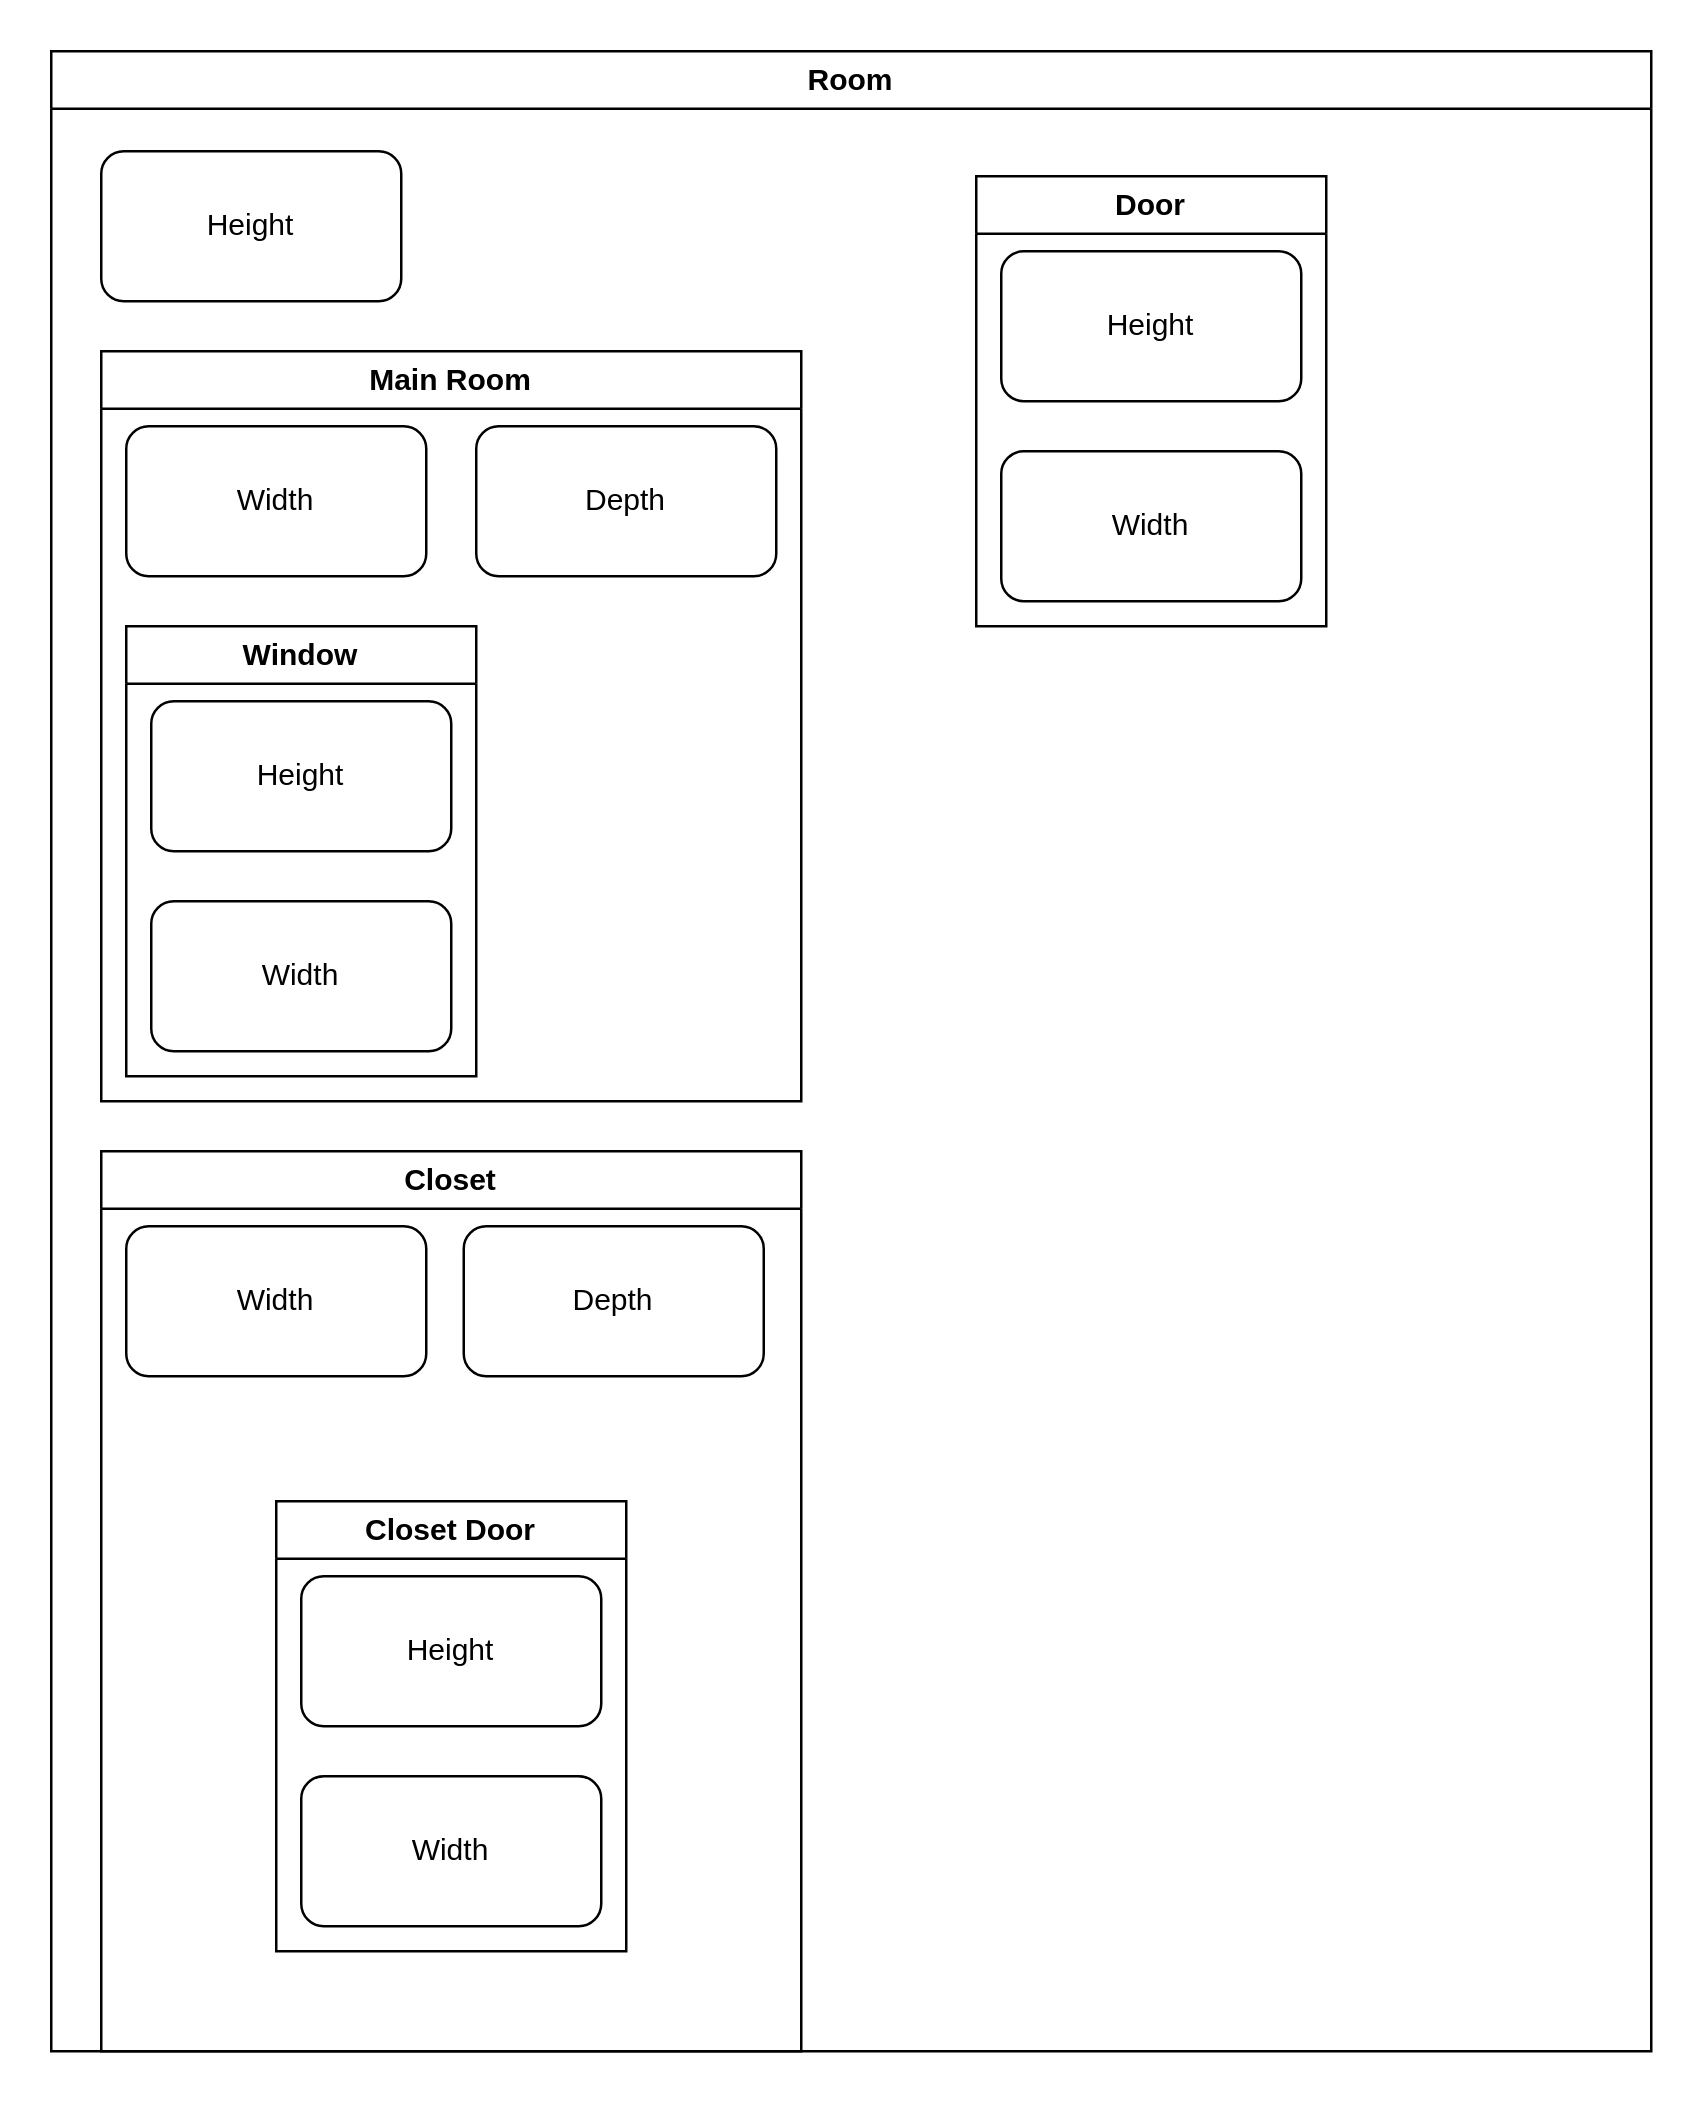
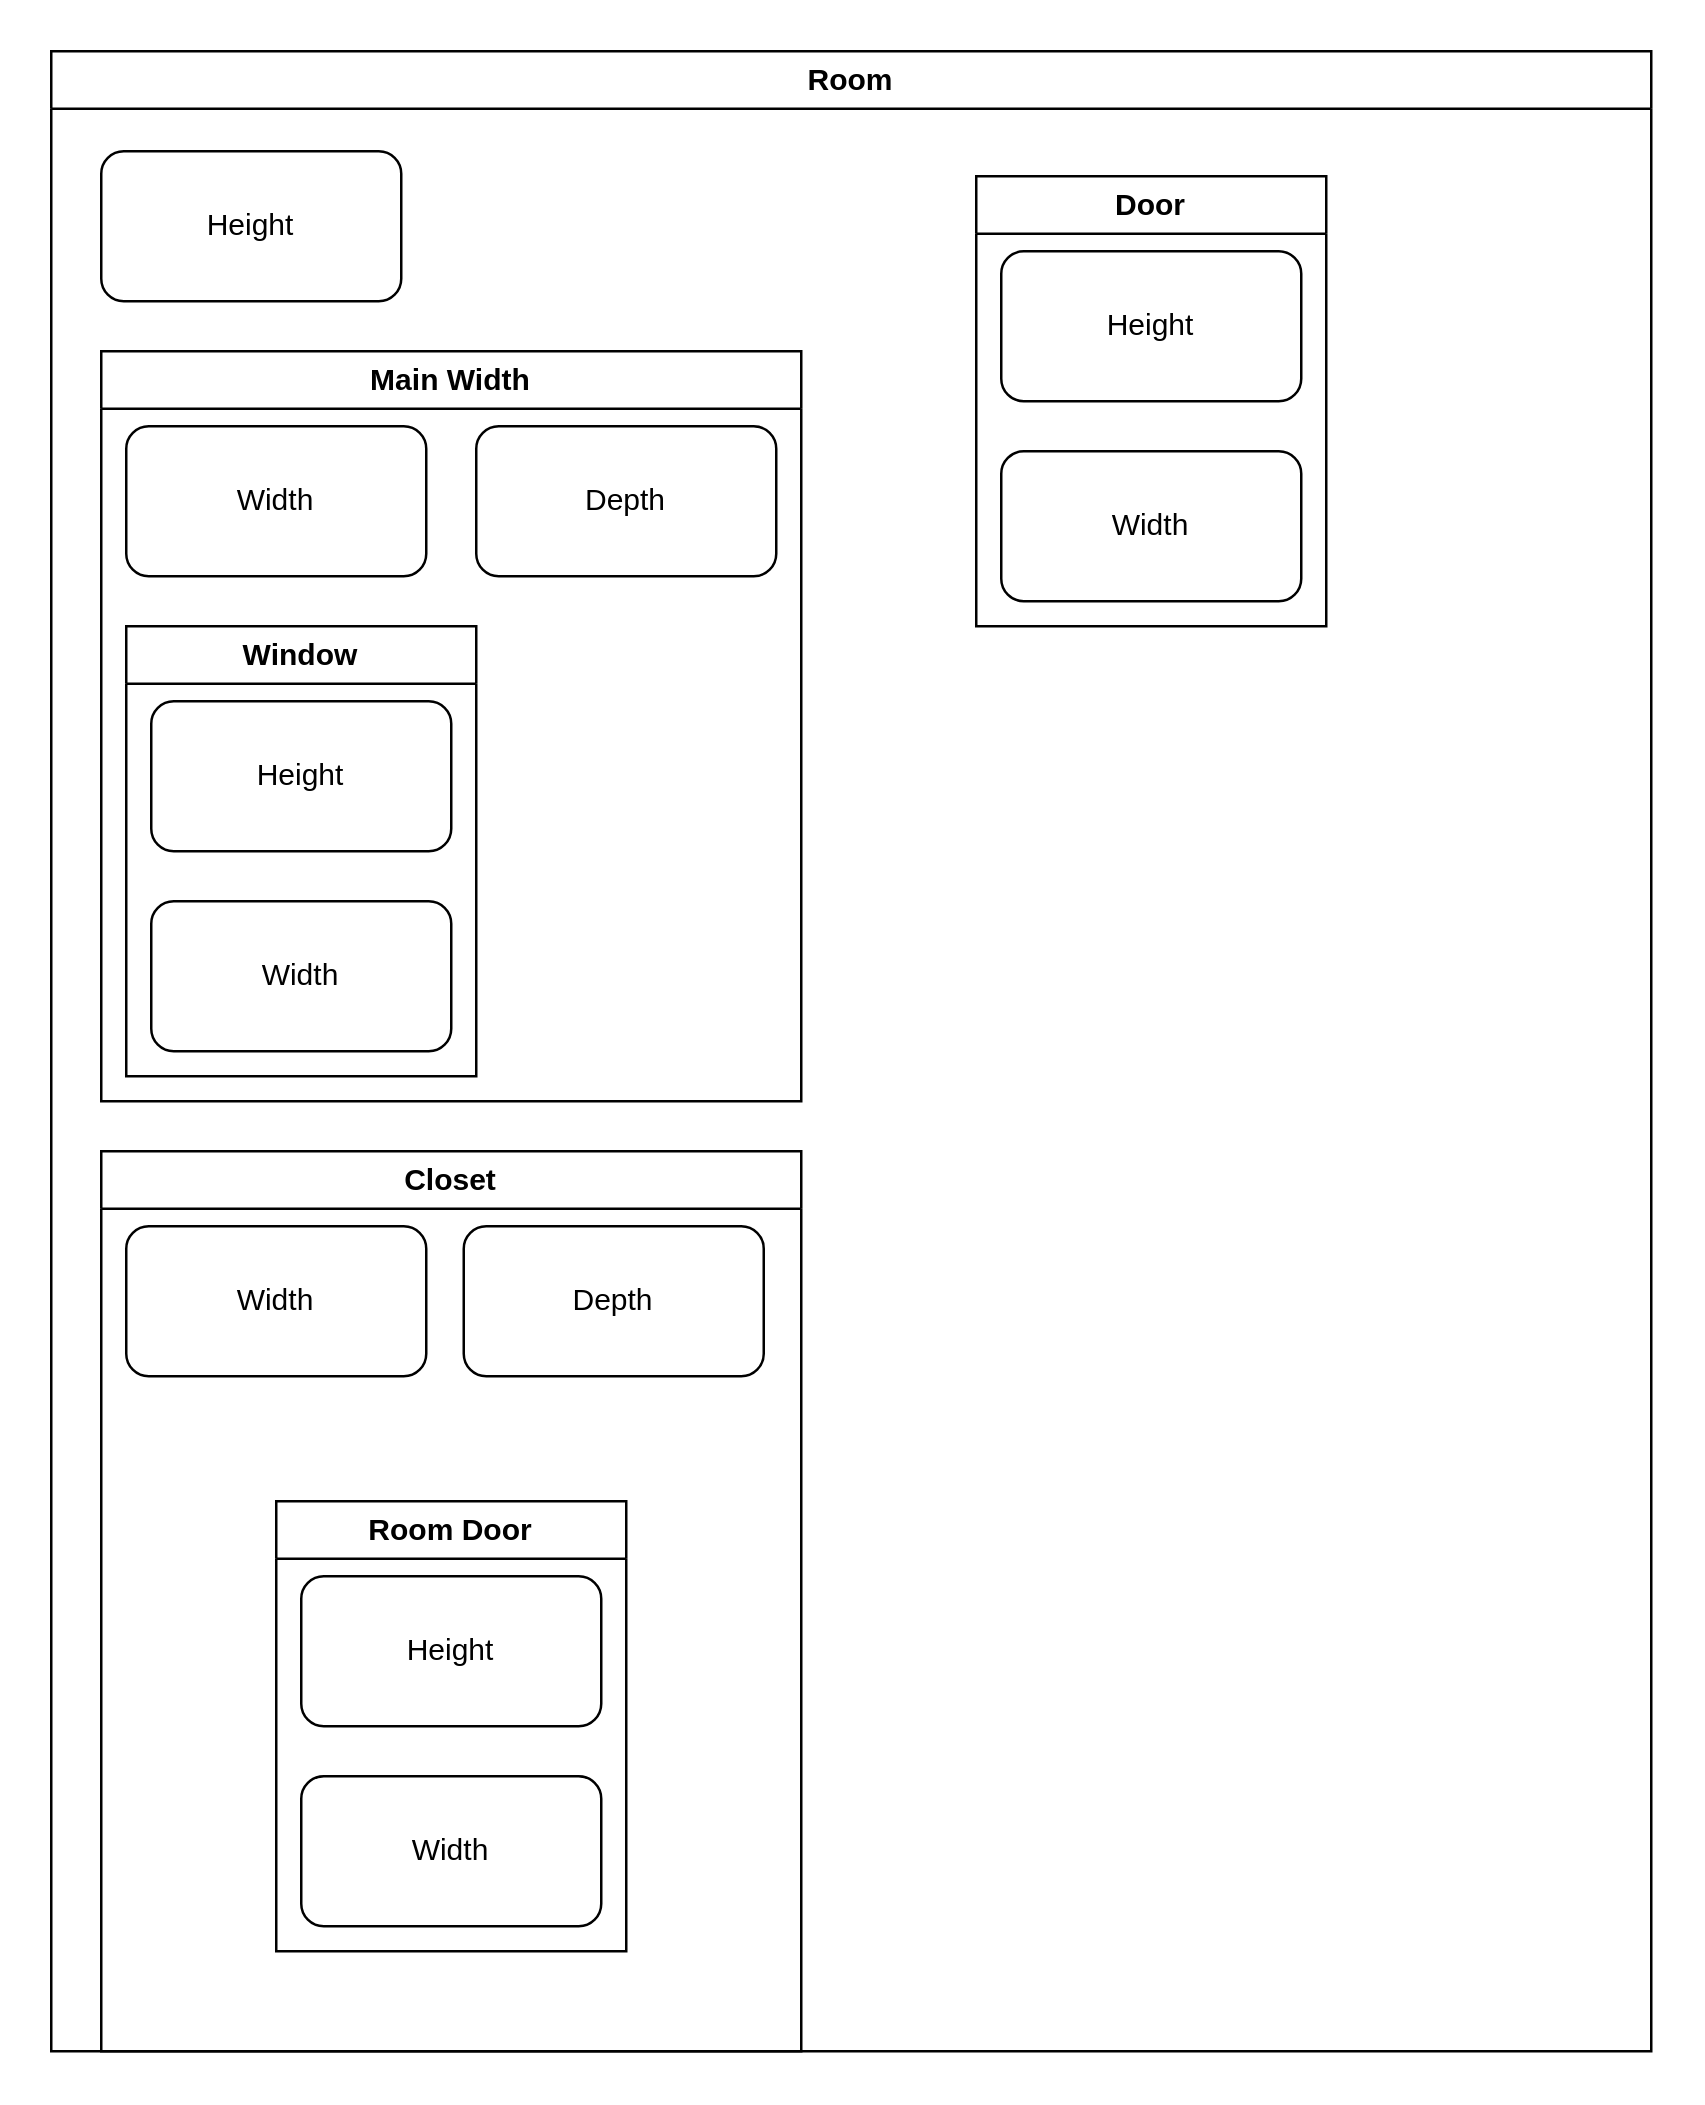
  <mxCell id="0" />
  <mxCell id="1" parent="0" />
  <mxCell id="2" value="Room" style="swimlane;whiteSpace=wrap;html=1;" vertex="1" parent="1"><mxGeometry x="20" y="20" width="640" height="800" as="geometry" /></mxCell>
  <mxCell id="3" value="Height" style="rounded=1;whiteSpace=wrap;html=1;" vertex="1" parent="2"><mxGeometry x="20" y="40" width="120" height="60" as="geometry" /></mxCell>
- <mxCell id="4" value="Main Room" style="swimlane;whiteSpace=wrap;html=1;" vertex="1" parent="2"><mxGeometry x="20" y="120" width="280" height="300" as="geometry" /></mxCell>
+ <mxCell id="4" value="Main Width" style="swimlane;whiteSpace=wrap;html=1;" vertex="1" parent="2"><mxGeometry x="20" y="120" width="280" height="300" as="geometry" /></mxCell>
  <mxCell id="5" value="Width" style="rounded=1;whiteSpace=wrap;html=1;" vertex="1" parent="4"><mxGeometry x="10" y="30" width="120" height="60" as="geometry" /></mxCell>
  <mxCell id="6" value="Depth" style="rounded=1;whiteSpace=wrap;html=1;" vertex="1" parent="4"><mxGeometry x="150" y="30" width="120" height="60" as="geometry" /></mxCell>
  <mxCell id="7" value="Window" style="swimlane;whiteSpace=wrap;html=1;" vertex="1" parent="4"><mxGeometry x="10" y="110" width="140" height="180" as="geometry" /></mxCell>
  <mxCell id="8" value="Height" style="rounded=1;whiteSpace=wrap;html=1;" vertex="1" parent="7"><mxGeometry x="10" y="30" width="120" height="60" as="geometry" /></mxCell>
  <mxCell id="9" value="Width" style="rounded=1;whiteSpace=wrap;html=1;" vertex="1" parent="7"><mxGeometry x="10" y="110" width="120" height="60" as="geometry" /></mxCell>
  <mxCell id="10" value="Closet" style="swimlane;whiteSpace=wrap;html=1;" vertex="1" parent="2"><mxGeometry x="20" y="440" width="280" height="360" as="geometry" /></mxCell>
  <mxCell id="11" value="Depth" style="rounded=1;whiteSpace=wrap;html=1;" vertex="1" parent="10"><mxGeometry x="145" y="30" width="120" height="60" as="geometry" /></mxCell>
  <mxCell id="12" value="Width" style="rounded=1;whiteSpace=wrap;html=1;" vertex="1" parent="10"><mxGeometry x="10" y="30" width="120" height="60" as="geometry" /></mxCell>
- <mxCell id="13" value="Closet Door" style="swimlane;whiteSpace=wrap;html=1;" vertex="1" parent="10"><mxGeometry x="70" y="140" width="140" height="180" as="geometry" /></mxCell>
+ <mxCell id="13" value="Room Door" style="swimlane;whiteSpace=wrap;html=1;" vertex="1" parent="10"><mxGeometry x="70" y="140" width="140" height="180" as="geometry" /></mxCell>
  <mxCell id="14" value="Height" style="rounded=1;whiteSpace=wrap;html=1;" vertex="1" parent="13"><mxGeometry x="10" y="30" width="120" height="60" as="geometry" /></mxCell>
  <mxCell id="15" value="Width" style="rounded=1;whiteSpace=wrap;html=1;" vertex="1" parent="13"><mxGeometry x="10" y="110" width="120" height="60" as="geometry" /></mxCell>
  <mxCell id="16" value="Door" style="swimlane;whiteSpace=wrap;html=1;" vertex="1" parent="2"><mxGeometry x="370" y="50" width="140" height="180" as="geometry" /></mxCell>
  <mxCell id="17" value="Height" style="rounded=1;whiteSpace=wrap;html=1;" vertex="1" parent="16"><mxGeometry x="10" y="30" width="120" height="60" as="geometry" /></mxCell>
  <mxCell id="18" value="Width" style="rounded=1;whiteSpace=wrap;html=1;" vertex="1" parent="16"><mxGeometry x="10" y="110" width="120" height="60" as="geometry" /></mxCell>
